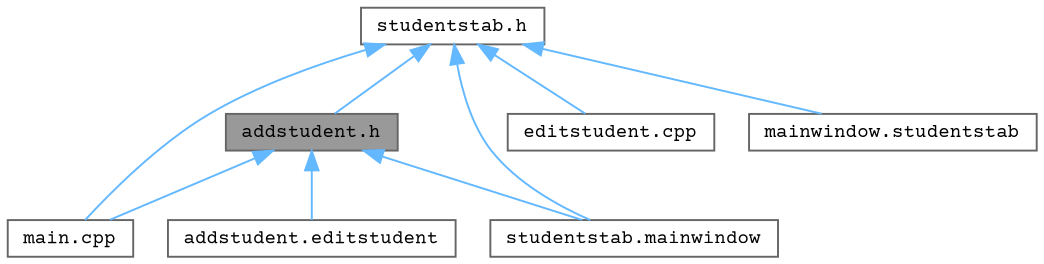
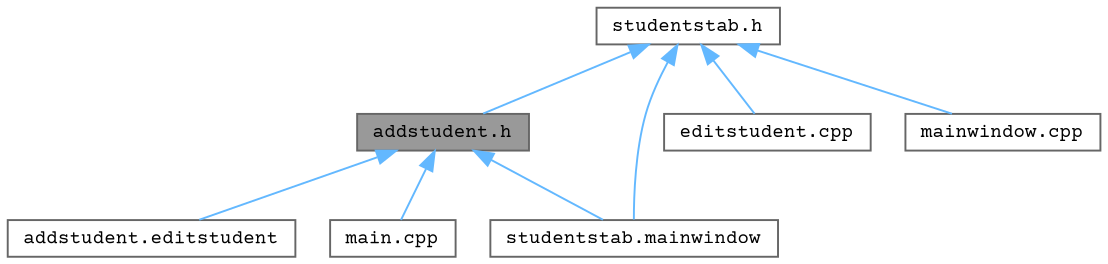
  digraph {
    fontname="Courier Prime"
    node [color=grey40 fillcolor=white fontname="Courier Prime" fontsize=10 shape=box style=filled]
    edge [color=steelblue1 dir=back fontname="Courier Prime" fontsize=10 labelfontname=Helvetica labelfontsize=10 style=solid]
    n1 [color=gray40 fillcolor=grey60 fontcolor=black height=0.2 label="addstudent.h" width=0.4]
    n2 [height=0.2 label="addstudent.editstudent" width=0.4]
    n3 [height=0.2 label="main.cpp" width=0.4]
    n4 [height=0.2 label="studentstab.mainwindow" width=0.4]
    n5 [height=0.2 label="studentstab.h" width=0.4]
    n6 [height=0.2 label="editstudent.cpp" width=0.4]
-   n7 [height=0.2 label="mainwindow.studentstab" width=0.4]
+   n7 [height=0.2 label="mainwindow.cpp" width=0.4]
    n1 -> n2
    n1 -> n3
    n1 -> n4
    n5 -> n1
-   n5 -> n3
    n5 -> n4
    n5 -> n6
    n5 -> n7
  }
